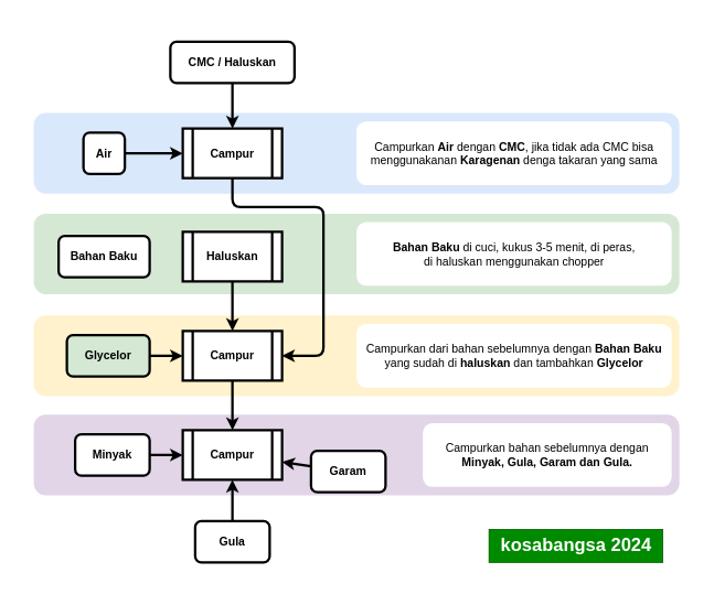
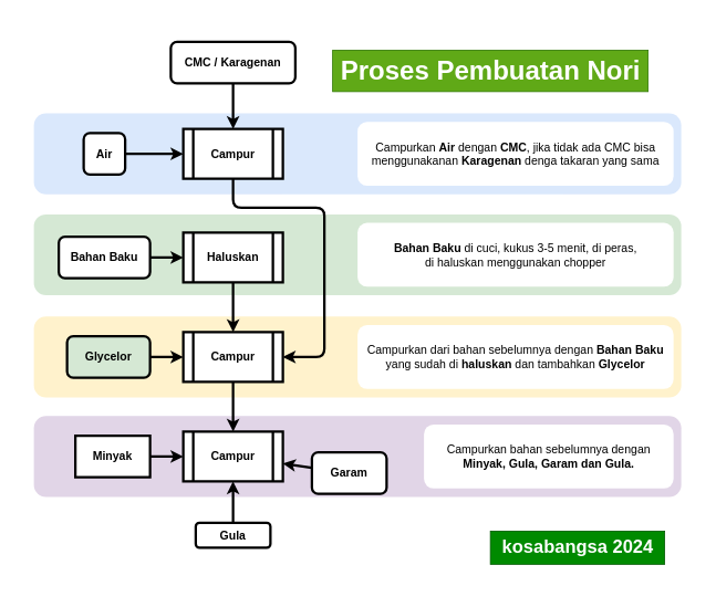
  <mxCell id="0" />
  <mxCell id="1" parent="0" />
  <mxCell id="2" value="" style="rounded=0;whiteSpace=wrap;html=1;strokeColor=none;strokeWidth=3;fontSize=14;" parent="1" vertex="1"><mxGeometry x="20" y="20" width="820" height="690" as="geometry" /></mxCell>
  <mxCell id="3" value="" style="rounded=1;whiteSpace=wrap;html=1;strokeWidth=3;fontSize=14;strokeColor=none;fillColor=#e1d5e7;" parent="1" vertex="1"><mxGeometry x="40" y="501.25" width="780" height="97.5" as="geometry" /></mxCell>
  <mxCell id="4" value="" style="rounded=1;whiteSpace=wrap;html=1;strokeWidth=3;fontSize=14;strokeColor=none;fillColor=#fff2cc;" parent="1" vertex="1"><mxGeometry x="40" y="381.25" width="780" height="97.5" as="geometry" /></mxCell>
  <mxCell id="5" value="" style="rounded=1;whiteSpace=wrap;html=1;strokeWidth=3;fontSize=14;strokeColor=none;fillColor=#d5e8d4;" parent="1" vertex="1"><mxGeometry x="40" y="258" width="780" height="97.5" as="geometry" /></mxCell>
  <mxCell id="6" value="" style="rounded=1;whiteSpace=wrap;html=1;strokeWidth=3;fontSize=14;strokeColor=none;fillColor=#dae8fc;" parent="1" vertex="1"><mxGeometry x="40" y="136.25" width="780" height="97.5" as="geometry" /></mxCell>
+ <mxCell id="7" value="" style="edgeStyle=none;html=1;strokeWidth=3;fontSize=14;fontStyle=1" parent="1" source="8" target="16" edge="1"><mxGeometry relative="1" as="geometry" /></mxCell>
  <mxCell id="8" value="Bahan Baku" style="rounded=1;whiteSpace=wrap;html=1;strokeWidth=3;fontSize=14;fontStyle=1" parent="1" vertex="1"><mxGeometry x="70" y="285" width="110" height="50" as="geometry" /></mxCell>
  <mxCell id="9" value="" style="edgeStyle=none;html=1;strokeWidth=3;fontSize=14;entryX=1;entryY=0.5;entryDx=0;entryDy=0;fontStyle=1" parent="1" source="10" target="18" edge="1"><mxGeometry relative="1" as="geometry"><Array as="points"><mxPoint x="280" y="250" /><mxPoint x="330" y="250" /><mxPoint x="390" y="250" /><mxPoint x="390" y="430" /></Array></mxGeometry></mxCell>
  <mxCell id="10" value="Campur" style="shape=process;whiteSpace=wrap;html=1;backgroundOutline=1;strokeWidth=3;fontSize=14;fontStyle=1" parent="1" vertex="1"><mxGeometry x="220" y="155" width="120" height="60" as="geometry" /></mxCell>
  <mxCell id="11" value="" style="edgeStyle=none;html=1;fontSize=14;strokeWidth=3;fontStyle=1" parent="1" source="12" target="10" edge="1"><mxGeometry relative="1" as="geometry" /></mxCell>
  <mxCell id="12" value="Air" style="rounded=1;whiteSpace=wrap;html=1;strokeWidth=3;fontSize=14;fontStyle=1" parent="1" vertex="1"><mxGeometry x="100" y="160" width="50" height="50" as="geometry" /></mxCell>
  <mxCell id="13" value="" style="edgeStyle=none;html=1;strokeWidth=3;fontSize=14;fontStyle=1" parent="1" source="14" target="10" edge="1"><mxGeometry relative="1" as="geometry" /></mxCell>
- <mxCell id="14" value="CMC / Haluskan" style="rounded=1;whiteSpace=wrap;html=1;strokeWidth=3;fontSize=14;fontStyle=1" parent="1" vertex="1"><mxGeometry x="205" y="50" width="150" height="50" as="geometry" /></mxCell>
+ <mxCell id="14" value="CMC / Karagenan" style="rounded=1;whiteSpace=wrap;html=1;strokeWidth=3;fontSize=14;fontStyle=1" parent="1" vertex="1"><mxGeometry x="205" y="50" width="150" height="50" as="geometry" /></mxCell>
  <mxCell id="15" value="" style="edgeStyle=none;html=1;strokeWidth=3;fontSize=14;fontStyle=1" parent="1" source="16" target="18" edge="1"><mxGeometry relative="1" as="geometry" /></mxCell>
  <mxCell id="16" value="Haluskan" style="shape=process;whiteSpace=wrap;html=1;backgroundOutline=1;strokeWidth=3;fontSize=14;fontStyle=1" parent="1" vertex="1"><mxGeometry x="220" y="280" width="120" height="60" as="geometry" /></mxCell>
  <mxCell id="17" value="" style="edgeStyle=none;html=1;strokeWidth=3;fontSize=14;fontStyle=1" parent="1" source="18" target="27" edge="1"><mxGeometry relative="1" as="geometry" /></mxCell>
  <mxCell id="18" value="Campur" style="shape=process;whiteSpace=wrap;html=1;backgroundOutline=1;strokeWidth=3;fontSize=14;fontStyle=1" parent="1" vertex="1"><mxGeometry x="220" y="400" width="120" height="60" as="geometry" /></mxCell>
  <mxCell id="19" style="edgeStyle=none;html=1;entryX=0;entryY=0.5;entryDx=0;entryDy=0;strokeWidth=3;fontSize=14;fontStyle=1" parent="1" source="20" target="18" edge="1"><mxGeometry relative="1" as="geometry" /></mxCell>
  <mxCell id="20" value="Glycelor" style="rounded=1;whiteSpace=wrap;html=1;strokeWidth=3;fontSize=14;fontStyle=1;fillColor=#d5e8d4;" parent="1" vertex="1"><mxGeometry x="80" y="405" width="100" height="50" as="geometry" /></mxCell>
  <mxCell id="21" value="" style="edgeStyle=none;html=1;strokeWidth=3;fontSize=14;fontStyle=1" parent="1" source="22" target="27" edge="1"><mxGeometry relative="1" as="geometry" /></mxCell>
- <mxCell id="22" value="Minyak" style="rounded=1;whiteSpace=wrap;html=1;strokeWidth=3;fontSize=14;fontStyle=1" parent="1" vertex="1"><mxGeometry x="90" y="525" width="90" height="50" as="geometry" /></mxCell>
+ <mxCell id="22" value="Minyak" style="whiteSpace=wrap;html=1;strokeWidth=3;fontSize=14;fontStyle=1;rounded=0;" parent="1" vertex="1"><mxGeometry x="90" y="525" width="90" height="50" as="geometry" /></mxCell>
  <mxCell id="23" value="" style="edgeStyle=none;html=1;strokeWidth=3;fontSize=14;fontStyle=1" parent="1" source="24" target="27" edge="1"><mxGeometry relative="1" as="geometry" /></mxCell>
  <mxCell id="24" value="Garam" style="rounded=1;whiteSpace=wrap;html=1;strokeWidth=3;fontSize=14;fontStyle=1" parent="1" vertex="1"><mxGeometry x="375" y="545" width="90" height="50" as="geometry" /></mxCell>
  <mxCell id="25" value="" style="edgeStyle=none;html=1;strokeWidth=3;fontSize=14;fontStyle=1" parent="1" source="26" target="27" edge="1"><mxGeometry relative="1" as="geometry" /></mxCell>
- <mxCell id="26" value="Gula" style="rounded=1;whiteSpace=wrap;html=1;strokeWidth=3;fontSize=14;fontStyle=1" parent="1" vertex="1"><mxGeometry x="235" y="630" width="90" height="50" as="geometry" /></mxCell>
+ <mxCell id="26" value="Gula" style="rounded=1;whiteSpace=wrap;html=1;strokeWidth=3;fontSize=14;fontStyle=1" parent="1" vertex="1"><mxGeometry x="235" y="630" width="90" height="30" as="geometry" /></mxCell>
  <mxCell id="27" value="Campur" style="shape=process;whiteSpace=wrap;html=1;backgroundOutline=1;strokeWidth=3;fontSize=14;fontStyle=1" parent="1" vertex="1"><mxGeometry x="220" y="520" width="120" height="60" as="geometry" /></mxCell>
  <mxCell id="28" value="Campurkan &lt;b&gt;Air&lt;/b&gt; dengan &lt;b&gt;CMC&lt;/b&gt;, jika tidak ada CMC bisa menggunakanan &lt;b&gt;Karagenan&lt;/b&gt; denga takaran yang sama" style="rounded=1;whiteSpace=wrap;html=1;strokeWidth=3;fontSize=14;strokeColor=none;" parent="1" vertex="1"><mxGeometry x="430" y="146.56" width="380.71" height="76.87" as="geometry" /></mxCell>
  <mxCell id="29" value="&lt;b&gt;Bahan Baku&lt;/b&gt; di cuci, kukus 3-5 menit, di peras,&lt;br&gt;di haluskan menggunakan chopper" style="rounded=1;whiteSpace=wrap;html=1;strokeWidth=3;fontSize=14;strokeColor=none;" parent="1" vertex="1"><mxGeometry x="430" y="268.32" width="380.71" height="76.87" as="geometry" /></mxCell>
  <mxCell id="30" value="Campurkan dari bahan sebelumnya dengan &lt;b&gt;Bahan Baku&lt;/b&gt; yang sudah di &lt;b&gt;haluskan&lt;/b&gt; dan tambahkan &lt;b&gt;Glycelor&lt;/b&gt;" style="rounded=1;whiteSpace=wrap;html=1;strokeWidth=3;fontSize=14;strokeColor=none;" parent="1" vertex="1"><mxGeometry x="430" y="391.56" width="380.71" height="76.87" as="geometry" /></mxCell>
  <mxCell id="31" value="Campurkan bahan sebelumnya dengan&lt;br&gt;&lt;b&gt;Minyak, Gula, Garam dan Gula.&lt;/b&gt;" style="rounded=1;whiteSpace=wrap;html=1;strokeWidth=3;fontSize=14;strokeColor=none;" parent="1" vertex="1"><mxGeometry x="510" y="511.56" width="300.71" height="76.87" as="geometry" /></mxCell>
+ <mxCell id="32" value="Proses Pembuatan Nori" style="text;html=1;align=center;verticalAlign=middle;resizable=0;points=[];autosize=1;strokeColor=#2D7600;fillColor=#60a917;fontSize=32;fontStyle=1;fontColor=#ffffff;" parent="1" vertex="1"><mxGeometry x="400" y="60" width="380" height="50" as="geometry" /></mxCell>
  <mxCell id="33" value="kosabangsa 2024" style="text;html=1;align=center;verticalAlign=middle;resizable=0;points=[];autosize=1;fontSize=22;fontStyle=1;fillColor=#008a00;strokeColor=#005700;fontColor=#ffffff;" parent="1" vertex="1"><mxGeometry x="590" y="640" width="210" height="40" as="geometry" /></mxCell>
